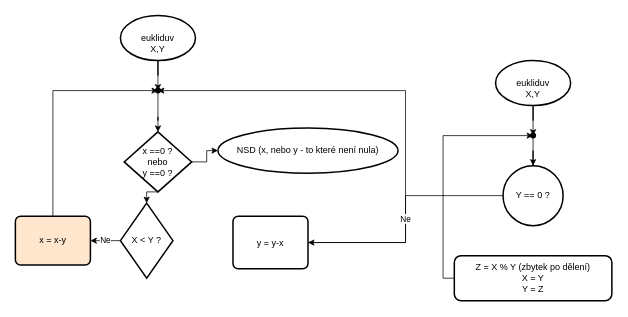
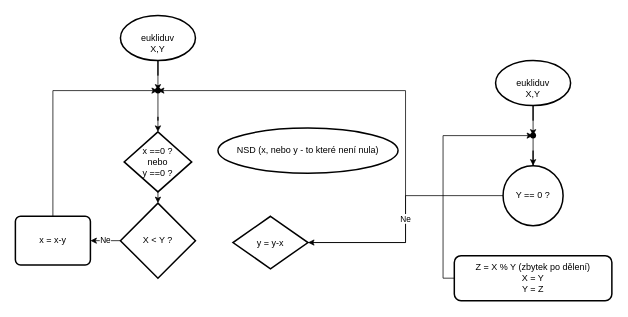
  <mxCell id="0" />
  <mxCell id="1" parent="0" />
  <mxCell id="2" value="" style="edgeStyle=orthogonalEdgeStyle;rounded=0;orthogonalLoop=1;jettySize=auto;html=1;" edge="1" parent="1" source="3" target="15"><mxGeometry relative="1" as="geometry" /></mxCell>
  <mxCell id="3" value="&lt;div&gt;&lt;br&gt;&lt;/div&gt;&lt;div&gt;eukliduv&lt;/div&gt;&lt;div&gt;X,Y&lt;br&gt;&lt;/div&gt;" style="strokeWidth=2;html=1;shape=mxgraph.flowchart.start_1;whiteSpace=wrap;" vertex="1" parent="1"><mxGeometry x="160" y="20" width="100" height="60" as="geometry" /></mxCell>
  <mxCell id="4" value="NSD (x, nebo y - to které není nula)" style="strokeWidth=2;html=1;shape=mxgraph.flowchart.start_1;whiteSpace=wrap;" vertex="1" parent="1"><mxGeometry x="290" y="170" width="240" height="60" as="geometry" /></mxCell>
  <mxCell id="5" value="Ne" style="edgeStyle=orthogonalEdgeStyle;rounded=0;orthogonalLoop=1;jettySize=auto;html=1;" edge="1" parent="1" source="6" target="10"><mxGeometry relative="1" as="geometry" /></mxCell>
- <mxCell id="6" value="X &amp;lt; Y ?" style="strokeWidth=2;html=1;shape=mxgraph.flowchart.decision;whiteSpace=wrap;" vertex="1" parent="1"><mxGeometry x="160" y="270" width="70" height="100" as="geometry" /></mxCell>
+ <mxCell id="6" value="X &amp;lt; Y ?" style="strokeWidth=2;html=1;shape=mxgraph.flowchart.decision;whiteSpace=wrap;" vertex="1" parent="1"><mxGeometry x="160" y="270" width="100" height="100" as="geometry" /></mxCell>
  <mxCell id="7" style="edgeStyle=orthogonalEdgeStyle;rounded=0;orthogonalLoop=1;jettySize=auto;html=1;entryX=0.532;entryY=0.582;entryDx=0;entryDy=0;entryPerimeter=0;" edge="1" parent="1" source="8" target="15"><mxGeometry relative="1" as="geometry"><Array as="points"><mxPoint x="540" y="322" /><mxPoint x="540" y="120" /></Array></mxGeometry></mxCell>
- <mxCell id="8" value="y = y-x" style="rounded=1;whiteSpace=wrap;html=1;absoluteArcSize=1;arcSize=14;strokeWidth=2;" vertex="1" parent="1"><mxGeometry x="310" y="287.5" width="100" height="70" as="geometry" /></mxCell>
+ <mxCell id="8" value="y = y-x" style="rhombus;whiteSpace=wrap;html=1;absoluteArcSize=1;arcSize=14;strokeWidth=2;" vertex="1" parent="1"><mxGeometry x="310" y="287.5" width="100" height="70" as="geometry" /></mxCell>
  <mxCell id="9" style="edgeStyle=orthogonalEdgeStyle;rounded=0;orthogonalLoop=1;jettySize=auto;html=1;exitX=0.5;exitY=0;exitDx=0;exitDy=0;entryX=0.575;entryY=0.554;entryDx=0;entryDy=0;entryPerimeter=0;" edge="1" parent="1" source="10" target="15"><mxGeometry relative="1" as="geometry"><Array as="points"><mxPoint x="70" y="120" /></Array></mxGeometry></mxCell>
- <mxCell id="10" value="x = x-y" style="rounded=1;whiteSpace=wrap;html=1;absoluteArcSize=1;arcSize=14;strokeWidth=2;fillColor=#ffe6cc;" vertex="1" parent="1"><mxGeometry x="20" y="287.5" width="100" height="65" as="geometry" /></mxCell>
+ <mxCell id="10" value="x = x-y" style="rounded=1;whiteSpace=wrap;html=1;absoluteArcSize=1;arcSize=14;strokeWidth=2;" vertex="1" parent="1"><mxGeometry x="20" y="287.5" width="100" height="65" as="geometry" /></mxCell>
  <mxCell id="11" style="edgeStyle=orthogonalEdgeStyle;rounded=0;orthogonalLoop=1;jettySize=auto;html=1;exitX=0.5;exitY=1;exitDx=0;exitDy=0;exitPerimeter=0;entryX=0.5;entryY=0;entryDx=0;entryDy=0;entryPerimeter=0;" edge="1" parent="1" source="13" target="6"><mxGeometry relative="1" as="geometry" /></mxCell>
- <mxCell id="12" value="" style="edgeStyle=orthogonalEdgeStyle;rounded=0;orthogonalLoop=1;jettySize=auto;html=1;" edge="1" parent="1" source="13" target="4"><mxGeometry relative="1" as="geometry" /></mxCell>
  <mxCell id="13" value="&lt;div&gt;x ==0 ?&lt;/div&gt;&lt;div&gt;nebo &lt;br&gt;&lt;/div&gt;&lt;div&gt;y ==0 ?&lt;br&gt;&lt;/div&gt;" style="strokeWidth=2;html=1;shape=mxgraph.flowchart.decision;whiteSpace=wrap;" vertex="1" parent="1"><mxGeometry x="165" y="175" width="90" height="80" as="geometry" /></mxCell>
  <mxCell id="14" value="" style="edgeStyle=orthogonalEdgeStyle;rounded=0;orthogonalLoop=1;jettySize=auto;html=1;" edge="1" parent="1" source="15" target="13"><mxGeometry relative="1" as="geometry" /></mxCell>
  <mxCell id="15" value="" style="shape=waypoint;sketch=0;size=6;pointerEvents=1;points=[];fillColor=default;resizable=0;rotatable=0;perimeter=centerPerimeter;snapToPoint=1;strokeWidth=2;" vertex="1" parent="1"><mxGeometry x="190" y="100" width="40" height="40" as="geometry" /></mxCell>
  <mxCell id="16" value="" style="edgeStyle=orthogonalEdgeStyle;rounded=0;orthogonalLoop=1;jettySize=auto;html=1;" edge="1" parent="1" source="17" target="21"><mxGeometry relative="1" as="geometry" /></mxCell>
  <mxCell id="17" value="&lt;div&gt;&lt;br&gt;&lt;/div&gt;&lt;div&gt;eukliduv&lt;/div&gt;&lt;div&gt;X,Y&lt;br&gt;&lt;/div&gt;" style="strokeWidth=2;html=1;shape=mxgraph.flowchart.start_1;whiteSpace=wrap;" vertex="1" parent="1"><mxGeometry x="660" y="80" width="100" height="60" as="geometry" /></mxCell>
  <mxCell id="18" value="Ne" style="edgeStyle=orthogonalEdgeStyle;rounded=0;orthogonalLoop=1;jettySize=auto;html=1;" edge="1" parent="1" source="19" target="8"><mxGeometry relative="1" as="geometry" /></mxCell>
  <mxCell id="19" value="Y == 0 ?" style="ellipse;whiteSpace=wrap;html=1;strokeWidth=2;" vertex="1" parent="1"><mxGeometry x="670" y="220" width="80" height="80" as="geometry" /></mxCell>
  <mxCell id="20" value="" style="edgeStyle=orthogonalEdgeStyle;rounded=0;orthogonalLoop=1;jettySize=auto;html=1;" edge="1" parent="1" source="21" target="19"><mxGeometry relative="1" as="geometry" /></mxCell>
  <mxCell id="21" value="" style="shape=waypoint;sketch=0;size=6;pointerEvents=1;points=[];fillColor=default;resizable=0;rotatable=0;perimeter=centerPerimeter;snapToPoint=1;strokeWidth=2;" vertex="1" parent="1"><mxGeometry x="690" y="160" width="40" height="40" as="geometry" /></mxCell>
  <mxCell id="22" style="edgeStyle=orthogonalEdgeStyle;rounded=0;orthogonalLoop=1;jettySize=auto;html=1;entryX=0.532;entryY=0.568;entryDx=0;entryDy=0;entryPerimeter=0;" edge="1" parent="1" source="23" target="21"><mxGeometry relative="1" as="geometry"><Array as="points"><mxPoint x="590" y="370" /><mxPoint x="590" y="180" /></Array></mxGeometry></mxCell>
  <mxCell id="23" value="&lt;div&gt;Z = X % Y (zbytek po dělení)&lt;/div&gt;&lt;div&gt;X = Y&lt;/div&gt;&lt;div&gt;Y = Z&lt;br&gt;&lt;/div&gt;" style="rounded=1;whiteSpace=wrap;html=1;strokeWidth=2;" vertex="1" parent="1"><mxGeometry x="605" y="340" width="210" height="60" as="geometry" /></mxCell>
